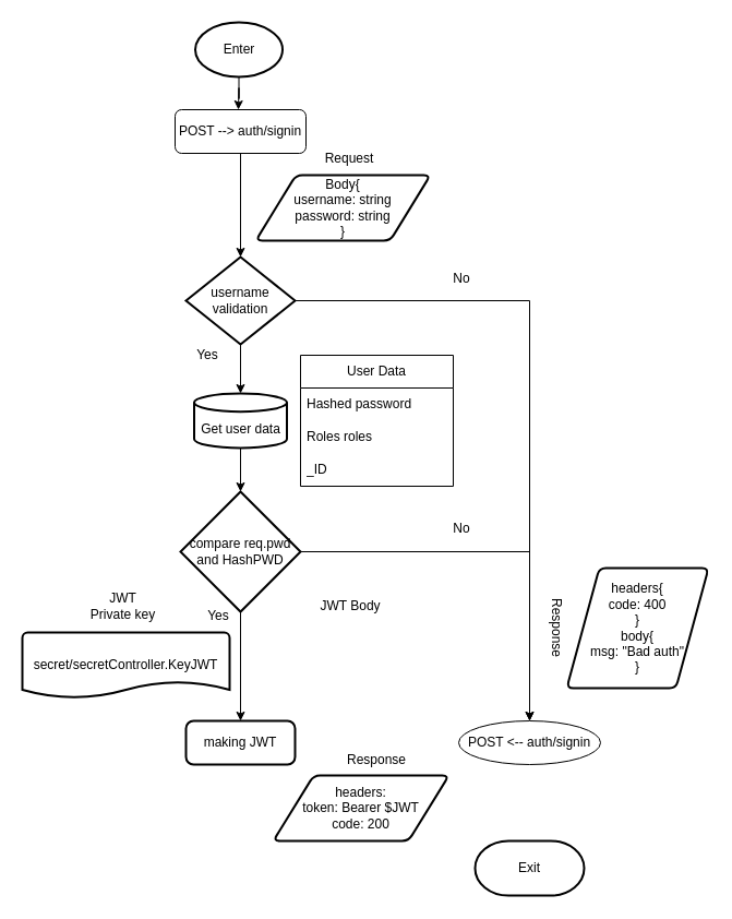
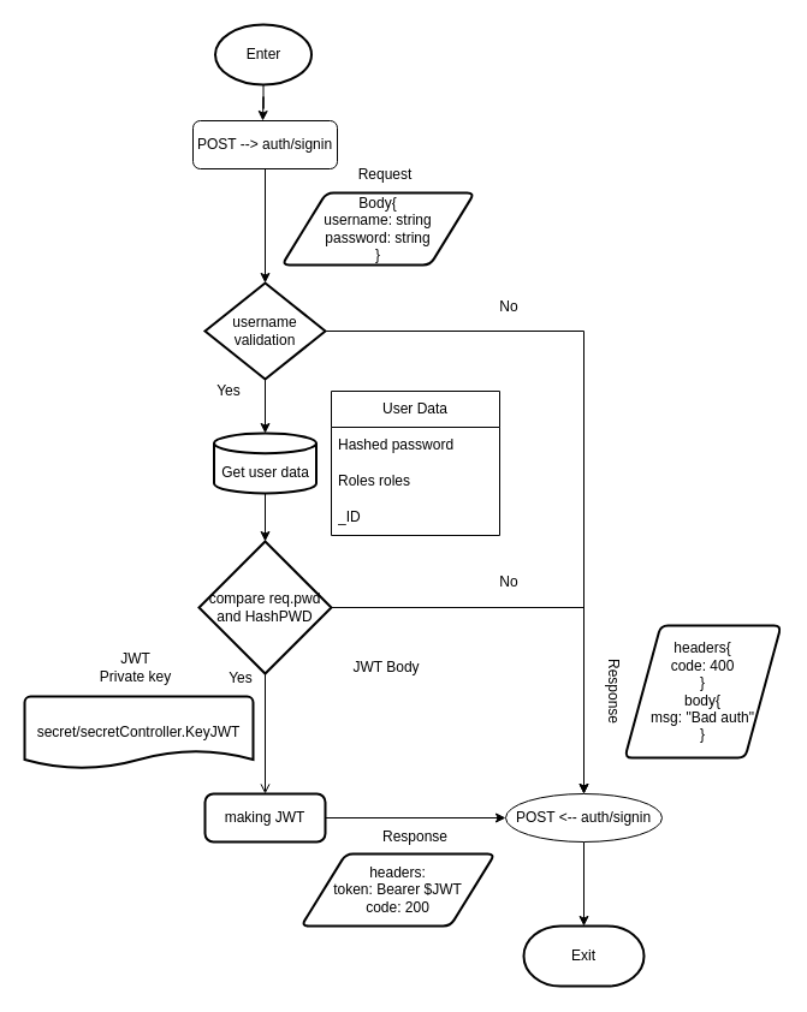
  <mxCell id="0" />
  <mxCell id="1" parent="0" />
  <mxCell id="2" value="" style="edgeStyle=orthogonalEdgeStyle;rounded=0;orthogonalLoop=1;jettySize=auto;html=1;" edge="1" parent="1" source="3" target="9"><mxGeometry relative="1" as="geometry" /></mxCell>
  <mxCell id="3" value="POST --&amp;gt; auth/signin" style="rounded=1;whiteSpace=wrap;html=1;fontSize=12;glass=0;strokeWidth=1;shadow=0;" parent="1" vertex="1"><mxGeometry x="160" y="100" width="120" height="40" as="geometry" /></mxCell>
  <mxCell id="4" value="Body{&lt;div&gt;username: string&lt;/div&gt;&lt;div&gt;password: string&lt;/div&gt;&lt;div&gt;}&lt;/div&gt;" style="shape=parallelogram;html=1;strokeWidth=2;perimeter=parallelogramPerimeter;whiteSpace=wrap;rounded=1;arcSize=12;size=0.23;" vertex="1" parent="1"><mxGeometry x="234" y="160" width="160" height="60" as="geometry" /></mxCell>
  <mxCell id="5" value="Request" style="text;html=1;align=center;verticalAlign=middle;whiteSpace=wrap;rounded=0;" vertex="1" parent="1"><mxGeometry x="290" y="130" width="60" height="30" as="geometry" /></mxCell>
  <mxCell id="6" value="" style="edgeStyle=orthogonalEdgeStyle;rounded=0;orthogonalLoop=1;jettySize=auto;html=1;" edge="1" parent="1" source="7"><mxGeometry relative="1" as="geometry"><mxPoint x="218" y="100" as="targetPoint" /></mxGeometry></mxCell>
  <mxCell id="7" value="Enter" style="strokeWidth=2;html=1;shape=mxgraph.flowchart.start_1;whiteSpace=wrap;" vertex="1" parent="1"><mxGeometry x="178.5" y="20" width="80" height="50" as="geometry" /></mxCell>
  <mxCell id="8" value="" style="edgeStyle=orthogonalEdgeStyle;rounded=0;orthogonalLoop=1;jettySize=auto;html=1;" edge="1" parent="1" source="9" target="11"><mxGeometry relative="1" as="geometry" /></mxCell>
  <mxCell id="9" value="username validation" style="strokeWidth=2;html=1;shape=mxgraph.flowchart.decision;whiteSpace=wrap;" vertex="1" parent="1"><mxGeometry x="170" y="235" width="100" height="80" as="geometry" /></mxCell>
  <mxCell id="10" value="" style="edgeStyle=orthogonalEdgeStyle;rounded=0;orthogonalLoop=1;jettySize=auto;html=1;" edge="1" parent="1" source="11" target="13"><mxGeometry relative="1" as="geometry" /></mxCell>
  <mxCell id="11" value="&lt;div&gt;&lt;br&gt;&lt;/div&gt;Get user data" style="strokeWidth=2;html=1;shape=mxgraph.flowchart.database;whiteSpace=wrap;" vertex="1" parent="1"><mxGeometry x="177.5" y="360" width="85" height="50" as="geometry" /></mxCell>
- <mxCell id="12" value="" style="edgeStyle=orthogonalEdgeStyle;rounded=0;orthogonalLoop=1;jettySize=auto;html=1;" edge="1" parent="1" source="13" target="15"><mxGeometry relative="1" as="geometry" /></mxCell>
+ <mxCell id="12" value="" style="edgeStyle=orthogonalEdgeStyle;rounded=0;orthogonalLoop=1;jettySize=auto;html=1;endArrow=open;" edge="1" parent="1" source="13" target="15"><mxGeometry relative="1" as="geometry" /></mxCell>
  <mxCell id="13" value="compare req.pwd and HashPWD" style="strokeWidth=2;html=1;shape=mxgraph.flowchart.decision;whiteSpace=wrap;" vertex="1" parent="1"><mxGeometry x="165" y="450" width="110" height="110" as="geometry" /></mxCell>
+ <mxCell id="14" value="" style="edgeStyle=orthogonalEdgeStyle;rounded=0;orthogonalLoop=1;jettySize=auto;html=1;" edge="1" parent="1" source="15" target="20"><mxGeometry relative="1" as="geometry" /></mxCell>
  <mxCell id="15" value="making JWT" style="rounded=1;whiteSpace=wrap;html=1;absoluteArcSize=1;arcSize=14;strokeWidth=2;" vertex="1" parent="1"><mxGeometry x="170" y="660" width="100" height="40" as="geometry" /></mxCell>
  <mxCell id="16" value="secret/secretController.KeyJWT" style="strokeWidth=2;html=1;shape=mxgraph.flowchart.document2;whiteSpace=wrap;size=0.25;" vertex="1" parent="1"><mxGeometry x="20" y="579" width="190" height="60" as="geometry" /></mxCell>
  <mxCell id="17" value="JWT Private key" style="text;html=1;align=center;verticalAlign=middle;whiteSpace=wrap;rounded=0;" vertex="1" parent="1"><mxGeometry x="80" y="540" width="65" height="30" as="geometry" /></mxCell>
  <mxCell id="18" value="JWT Body" style="text;html=1;align=center;verticalAlign=middle;whiteSpace=wrap;rounded=0;" vertex="1" parent="1"><mxGeometry x="291" y="540" width="60" height="30" as="geometry" /></mxCell>
+ <mxCell id="19" value="" style="edgeStyle=orthogonalEdgeStyle;rounded=0;orthogonalLoop=1;jettySize=auto;html=1;" edge="1" parent="1" source="20" target="35"><mxGeometry relative="1" as="geometry" /></mxCell>
  <mxCell id="20" value="POST &amp;lt;-- auth/signin" style="ellipse;whiteSpace=wrap;html=1;" vertex="1" parent="1"><mxGeometry x="420" y="660" width="130" height="40" as="geometry" /></mxCell>
  <mxCell id="21" value="headers:&lt;div&gt;token: Bearer $JWT&lt;/div&gt;&lt;div&gt;code: 200&lt;/div&gt;" style="shape=parallelogram;html=1;strokeWidth=2;perimeter=parallelogramPerimeter;whiteSpace=wrap;rounded=1;arcSize=12;size=0.23;" vertex="1" parent="1"><mxGeometry x="250" y="710" width="161" height="60" as="geometry" /></mxCell>
  <mxCell id="22" value="Response" style="text;html=1;align=center;verticalAlign=middle;whiteSpace=wrap;rounded=0;" vertex="1" parent="1"><mxGeometry x="315" y="681" width="60" height="30" as="geometry" /></mxCell>
  <mxCell id="23" value="" style="endArrow=classic;html=1;rounded=0;exitX=1;exitY=0.5;exitDx=0;exitDy=0;exitPerimeter=0;entryX=0.5;entryY=0;entryDx=0;entryDy=0;" edge="1" parent="1" source="13" target="20"><mxGeometry width="50" height="50" relative="1" as="geometry"><mxPoint x="390" y="570" as="sourcePoint" /><mxPoint x="440" y="520" as="targetPoint" /><Array as="points"><mxPoint x="485" y="505" /></Array></mxGeometry></mxCell>
  <mxCell id="24" value="" style="endArrow=classic;html=1;rounded=0;exitX=1;exitY=0.5;exitDx=0;exitDy=0;exitPerimeter=0;entryX=0.5;entryY=0;entryDx=0;entryDy=0;" edge="1" parent="1" source="9" target="20"><mxGeometry width="50" height="50" relative="1" as="geometry"><mxPoint x="390" y="370" as="sourcePoint" /><mxPoint x="655" y="660" as="targetPoint" /><Array as="points"><mxPoint x="485" y="275" /></Array></mxGeometry></mxCell>
  <mxCell id="25" value="headers{&lt;div&gt;code: 400&lt;/div&gt;&lt;div&gt;}&lt;/div&gt;&lt;div&gt;body{&lt;/div&gt;&lt;div&gt;msg: &quot;Bad auth&quot;&lt;/div&gt;&lt;div&gt;}&lt;/div&gt;" style="shape=parallelogram;html=1;strokeWidth=2;perimeter=parallelogramPerimeter;whiteSpace=wrap;rounded=1;arcSize=12;size=0.23;" vertex="1" parent="1"><mxGeometry x="519" y="520" width="130" height="110" as="geometry" /></mxCell>
  <mxCell id="26" value="Response" style="text;html=1;align=center;verticalAlign=middle;whiteSpace=wrap;rounded=0;rotation=90;" vertex="1" parent="1"><mxGeometry x="480" y="560" width="60" height="30" as="geometry" /></mxCell>
  <mxCell id="27" value="No" style="text;html=1;align=center;verticalAlign=middle;whiteSpace=wrap;rounded=0;" vertex="1" parent="1"><mxGeometry x="393" y="469" width="60" height="30" as="geometry" /></mxCell>
  <mxCell id="28" value="No" style="text;html=1;align=center;verticalAlign=middle;whiteSpace=wrap;rounded=0;" vertex="1" parent="1"><mxGeometry x="393" y="240" width="60" height="30" as="geometry" /></mxCell>
  <mxCell id="29" value="Yes" style="text;html=1;align=center;verticalAlign=middle;whiteSpace=wrap;rounded=0;" vertex="1" parent="1"><mxGeometry x="160" y="310" width="60" height="30" as="geometry" /></mxCell>
  <mxCell id="30" value="Yes" style="text;html=1;align=center;verticalAlign=middle;whiteSpace=wrap;rounded=0;" vertex="1" parent="1"><mxGeometry x="170" y="549" width="60" height="30" as="geometry" /></mxCell>
  <mxCell id="31" value="User Data" style="swimlane;fontStyle=0;childLayout=stackLayout;horizontal=1;startSize=30;horizontalStack=0;resizeParent=1;resizeParentMax=0;resizeLast=0;collapsible=1;marginBottom=0;whiteSpace=wrap;html=1;" vertex="1" parent="1"><mxGeometry x="275" y="325" width="140" height="120" as="geometry"><mxRectangle x="275" y="355" width="90" height="30" as="alternateBounds" /></mxGeometry></mxCell>
  <mxCell id="32" value="Hashed password" style="text;strokeColor=none;fillColor=none;align=left;verticalAlign=middle;spacingLeft=4;spacingRight=4;overflow=hidden;points=[[0,0.5],[1,0.5]];portConstraint=eastwest;rotatable=0;whiteSpace=wrap;html=1;" vertex="1" parent="31"><mxGeometry y="30" width="140" height="30" as="geometry" /></mxCell>
  <mxCell id="33" value="Roles roles" style="text;strokeColor=none;fillColor=none;align=left;verticalAlign=middle;spacingLeft=4;spacingRight=4;overflow=hidden;points=[[0,0.5],[1,0.5]];portConstraint=eastwest;rotatable=0;whiteSpace=wrap;html=1;" vertex="1" parent="31"><mxGeometry y="60" width="140" height="30" as="geometry" /></mxCell>
  <mxCell id="34" value="_ID" style="text;strokeColor=none;fillColor=none;align=left;verticalAlign=middle;spacingLeft=4;spacingRight=4;overflow=hidden;points=[[0,0.5],[1,0.5]];portConstraint=eastwest;rotatable=0;whiteSpace=wrap;html=1;" vertex="1" parent="31"><mxGeometry y="90" width="140" height="30" as="geometry" /></mxCell>
  <mxCell id="35" value="Exit" style="strokeWidth=2;html=1;shape=mxgraph.flowchart.terminator;whiteSpace=wrap;" vertex="1" parent="1"><mxGeometry x="435" y="770" width="100" height="50" as="geometry" /></mxCell>
